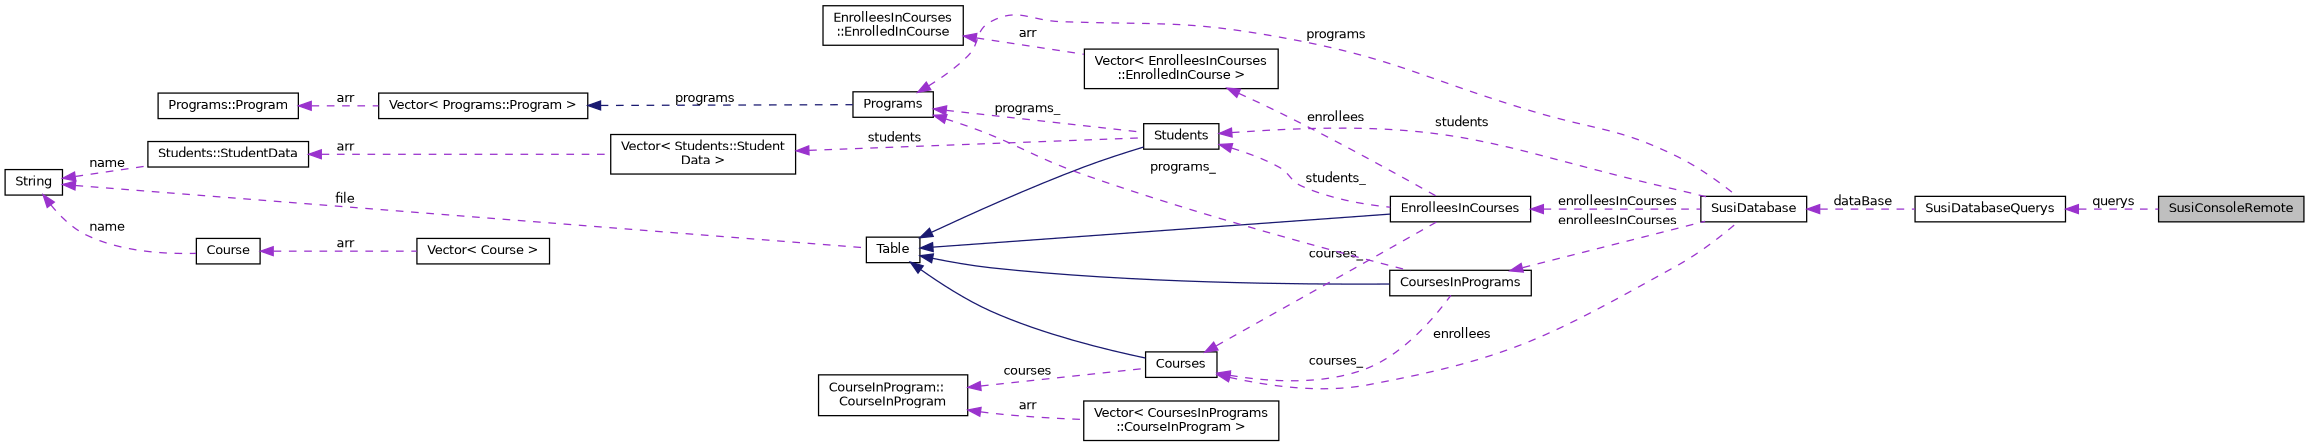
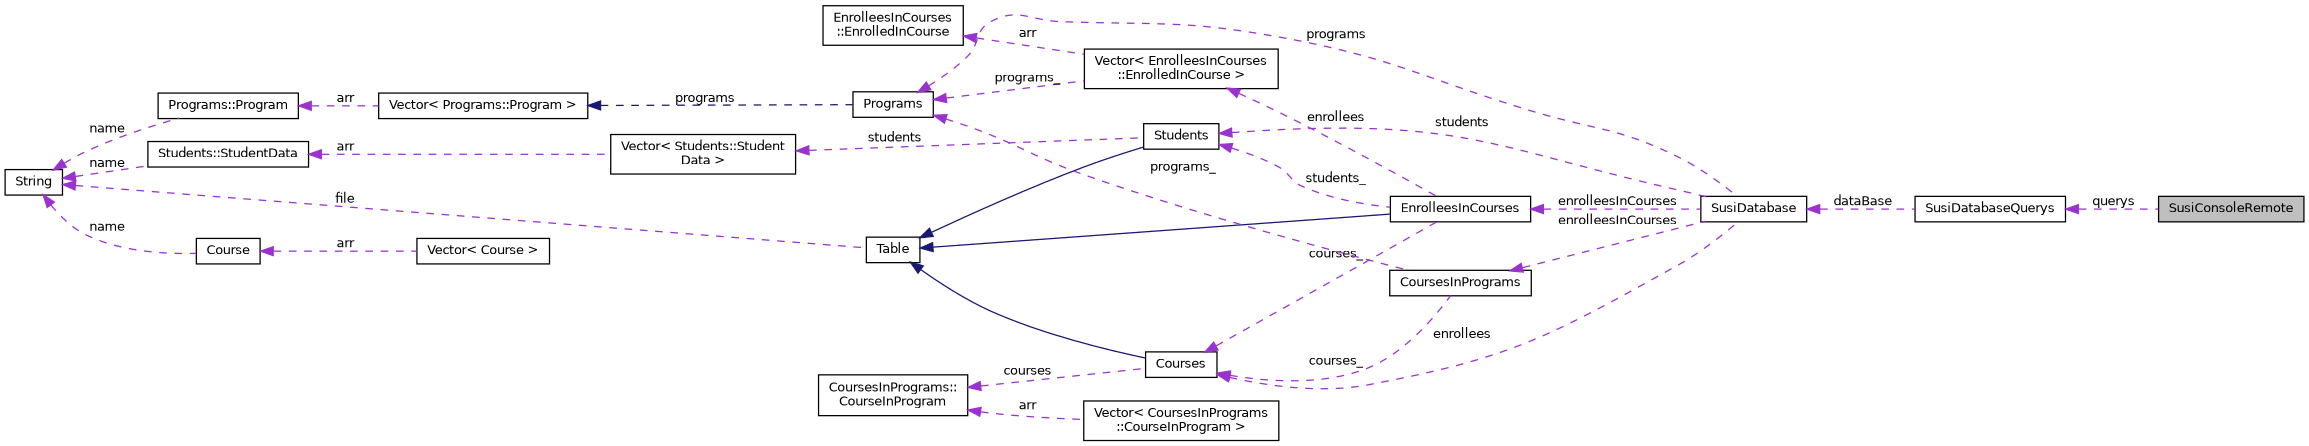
  digraph {
    rankdir=LR
    node [color=black fillcolor=white fontname=Helvetica fontsize=10 shape=record style=filled]
    edge [color=darkorchid3 dir=back fontname=Helvetica fontsize=10 labelfontname=Helvetica labelfontsize=10 style=dashed]
    n1 [fillcolor=grey75 fontcolor=black height=0.2 label=SusiConsoleRemote width=0.4]
    n2 [height=0.2 label=SusiDatabaseQuerys width=0.4]
    n3 [height=0.2 label=SusiDatabase width=0.4]
    n4 [height=0.2 label=Students width=0.4]
    n5 [height=0.2 label=EnrolleesInCourses width=0.4]
    n6 [height=0.2 label=Table width=0.4]
    n7 [height=0.2 label=Courses width=0.4]
    n8 [height=0.2 label=CoursesInPrograms width=0.4]
    n9 [height=0.2 label=Programs width=0.4]
    n10 [height=0.2 label=String width=0.4]
    n11 [height=0.2 label="Students::StudentData" width=0.4]
    n12 [height=0.2 label="Programs::Program" width=0.4]
    n13 [height=0.2 label=Course width=0.4]
    n14 [height=0.2 label="Vector\< Students::Student\lData \>" width=0.4]
    n15 [height=0.2 label="Vector\< Programs::Program \>" width=0.4]
    n16 [height=0.2 label="Vector\< Course \>" width=0.4]
    n17 [height=0.2 label="Vector\< EnrolleesInCourses\l::EnrolledInCourse \>" width=0.4]
    n18 [height=0.2 label="EnrolleesInCourses\l::EnrolledInCourse" width=0.4]
    n19 [height=0.2 label="Vector\< CoursesInPrograms\l::CourseInProgram \>" width=0.4]
-   n20 [height=0.2 label="CourseInProgram::\lCourseInProgram" width=0.4]
+   n20 [height=0.2 label="CoursesInPrograms::\lCourseInProgram" width=0.4]
    n2 -> n1 [label=" querys"]
    n3 -> n2 [label=" dataBase"]
    n4 -> n3 [label=" students"]
    n4 -> n5 [label=" students_"]
    n5 -> n3 [label=" enrolleesInCourses"]
    n6 -> n4 [color=midnightblue style=solid]
    n6 -> n5 [color=midnightblue style=solid]
    n6 -> n7 [color=midnightblue style=solid]
-   n6 -> n8 [color=midnightblue style=solid]
    n7 -> n3 [label=" enrollees"]
    n7 -> n5 [label=" courses_"]
    n7 -> n8 [label=" courses_"]
    n8 -> n3 [label=" enrolleesInCourses"]
    n9 -> n3 [label=" programs"]
-   n9 -> n4 [label=" programs_"]
+   n9 -> n17 [label=" programs_"]
    n9 -> n8 [label=" programs_"]
    n10 -> n6 [label=" file"]
    n10 -> n11 [label=" name"]
+   n10 -> n12 [label=" name"]
    n10 -> n13 [label=" name"]
    n11 -> n14 [label=" arr"]
    n12 -> n15 [label=" arr"]
    n13 -> n16 [label=" arr"]
    n14 -> n4 [label=" students"]
    n15 -> n9 [color=midnightblue label=" programs"]
    n17 -> n5 [label=" enrollees"]
    n18 -> n17 [label=" arr"]
    n20 -> n7 [label=" courses"]
    n20 -> n19 [label=" arr"]
  }
